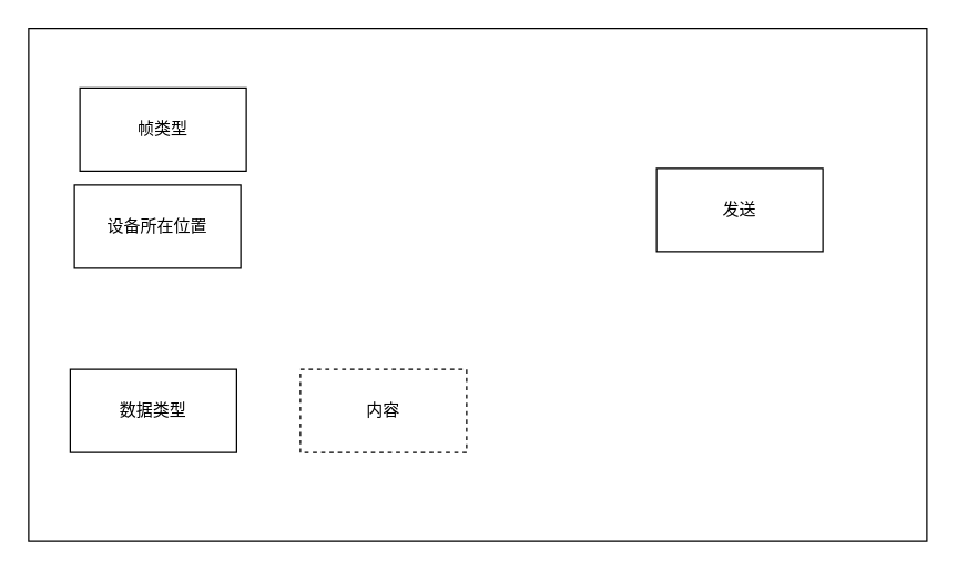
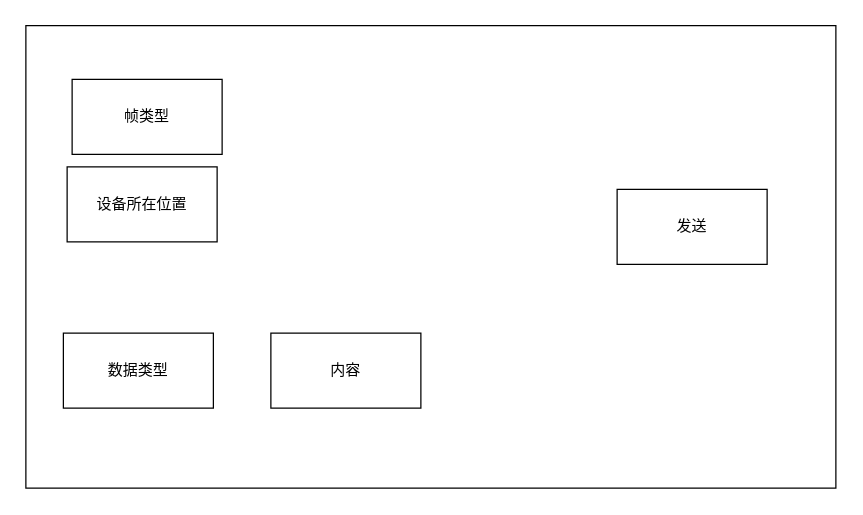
  <mxCell id="0" />
  <mxCell id="1" parent="0" />
  <mxCell id="2" value="" style="whiteSpace=wrap;html=1;" vertex="1" parent="1"><mxGeometry x="20" y="20" width="648" height="370" as="geometry" /></mxCell>
  <mxCell id="3" value="帧类型" style="whiteSpace=wrap;html=1;" vertex="1" parent="1"><mxGeometry x="57" y="63" width="120" height="60" as="geometry" /></mxCell>
  <mxCell id="4" value="设备所在位置" style="whiteSpace=wrap;html=1;" vertex="1" parent="1"><mxGeometry x="53" y="133" width="120" height="60" as="geometry" /></mxCell>
  <mxCell id="5" value="数据类型" style="whiteSpace=wrap;html=1;" vertex="1" parent="1"><mxGeometry x="50" y="266" width="120" height="60" as="geometry" /></mxCell>
- <mxCell id="6" value="内容" style="whiteSpace=wrap;html=1;dashed=1;" vertex="1" parent="1"><mxGeometry x="216" y="266" width="120" height="60" as="geometry" /></mxCell>
- <mxCell id="7" value="发送" style="whiteSpace=wrap;html=1;" vertex="1" parent="1"><mxGeometry x="473" y="121" width="120" height="60" as="geometry" /></mxCell>
+ <mxCell id="6" value="内容" style="whiteSpace=wrap;html=1;" vertex="1" parent="1"><mxGeometry x="216" y="266" width="120" height="60" as="geometry" /></mxCell>
+ <mxCell id="7" value="发送" style="whiteSpace=wrap;html=1;" vertex="1" parent="1"><mxGeometry x="493" y="151" width="120" height="60" as="geometry" /></mxCell>
